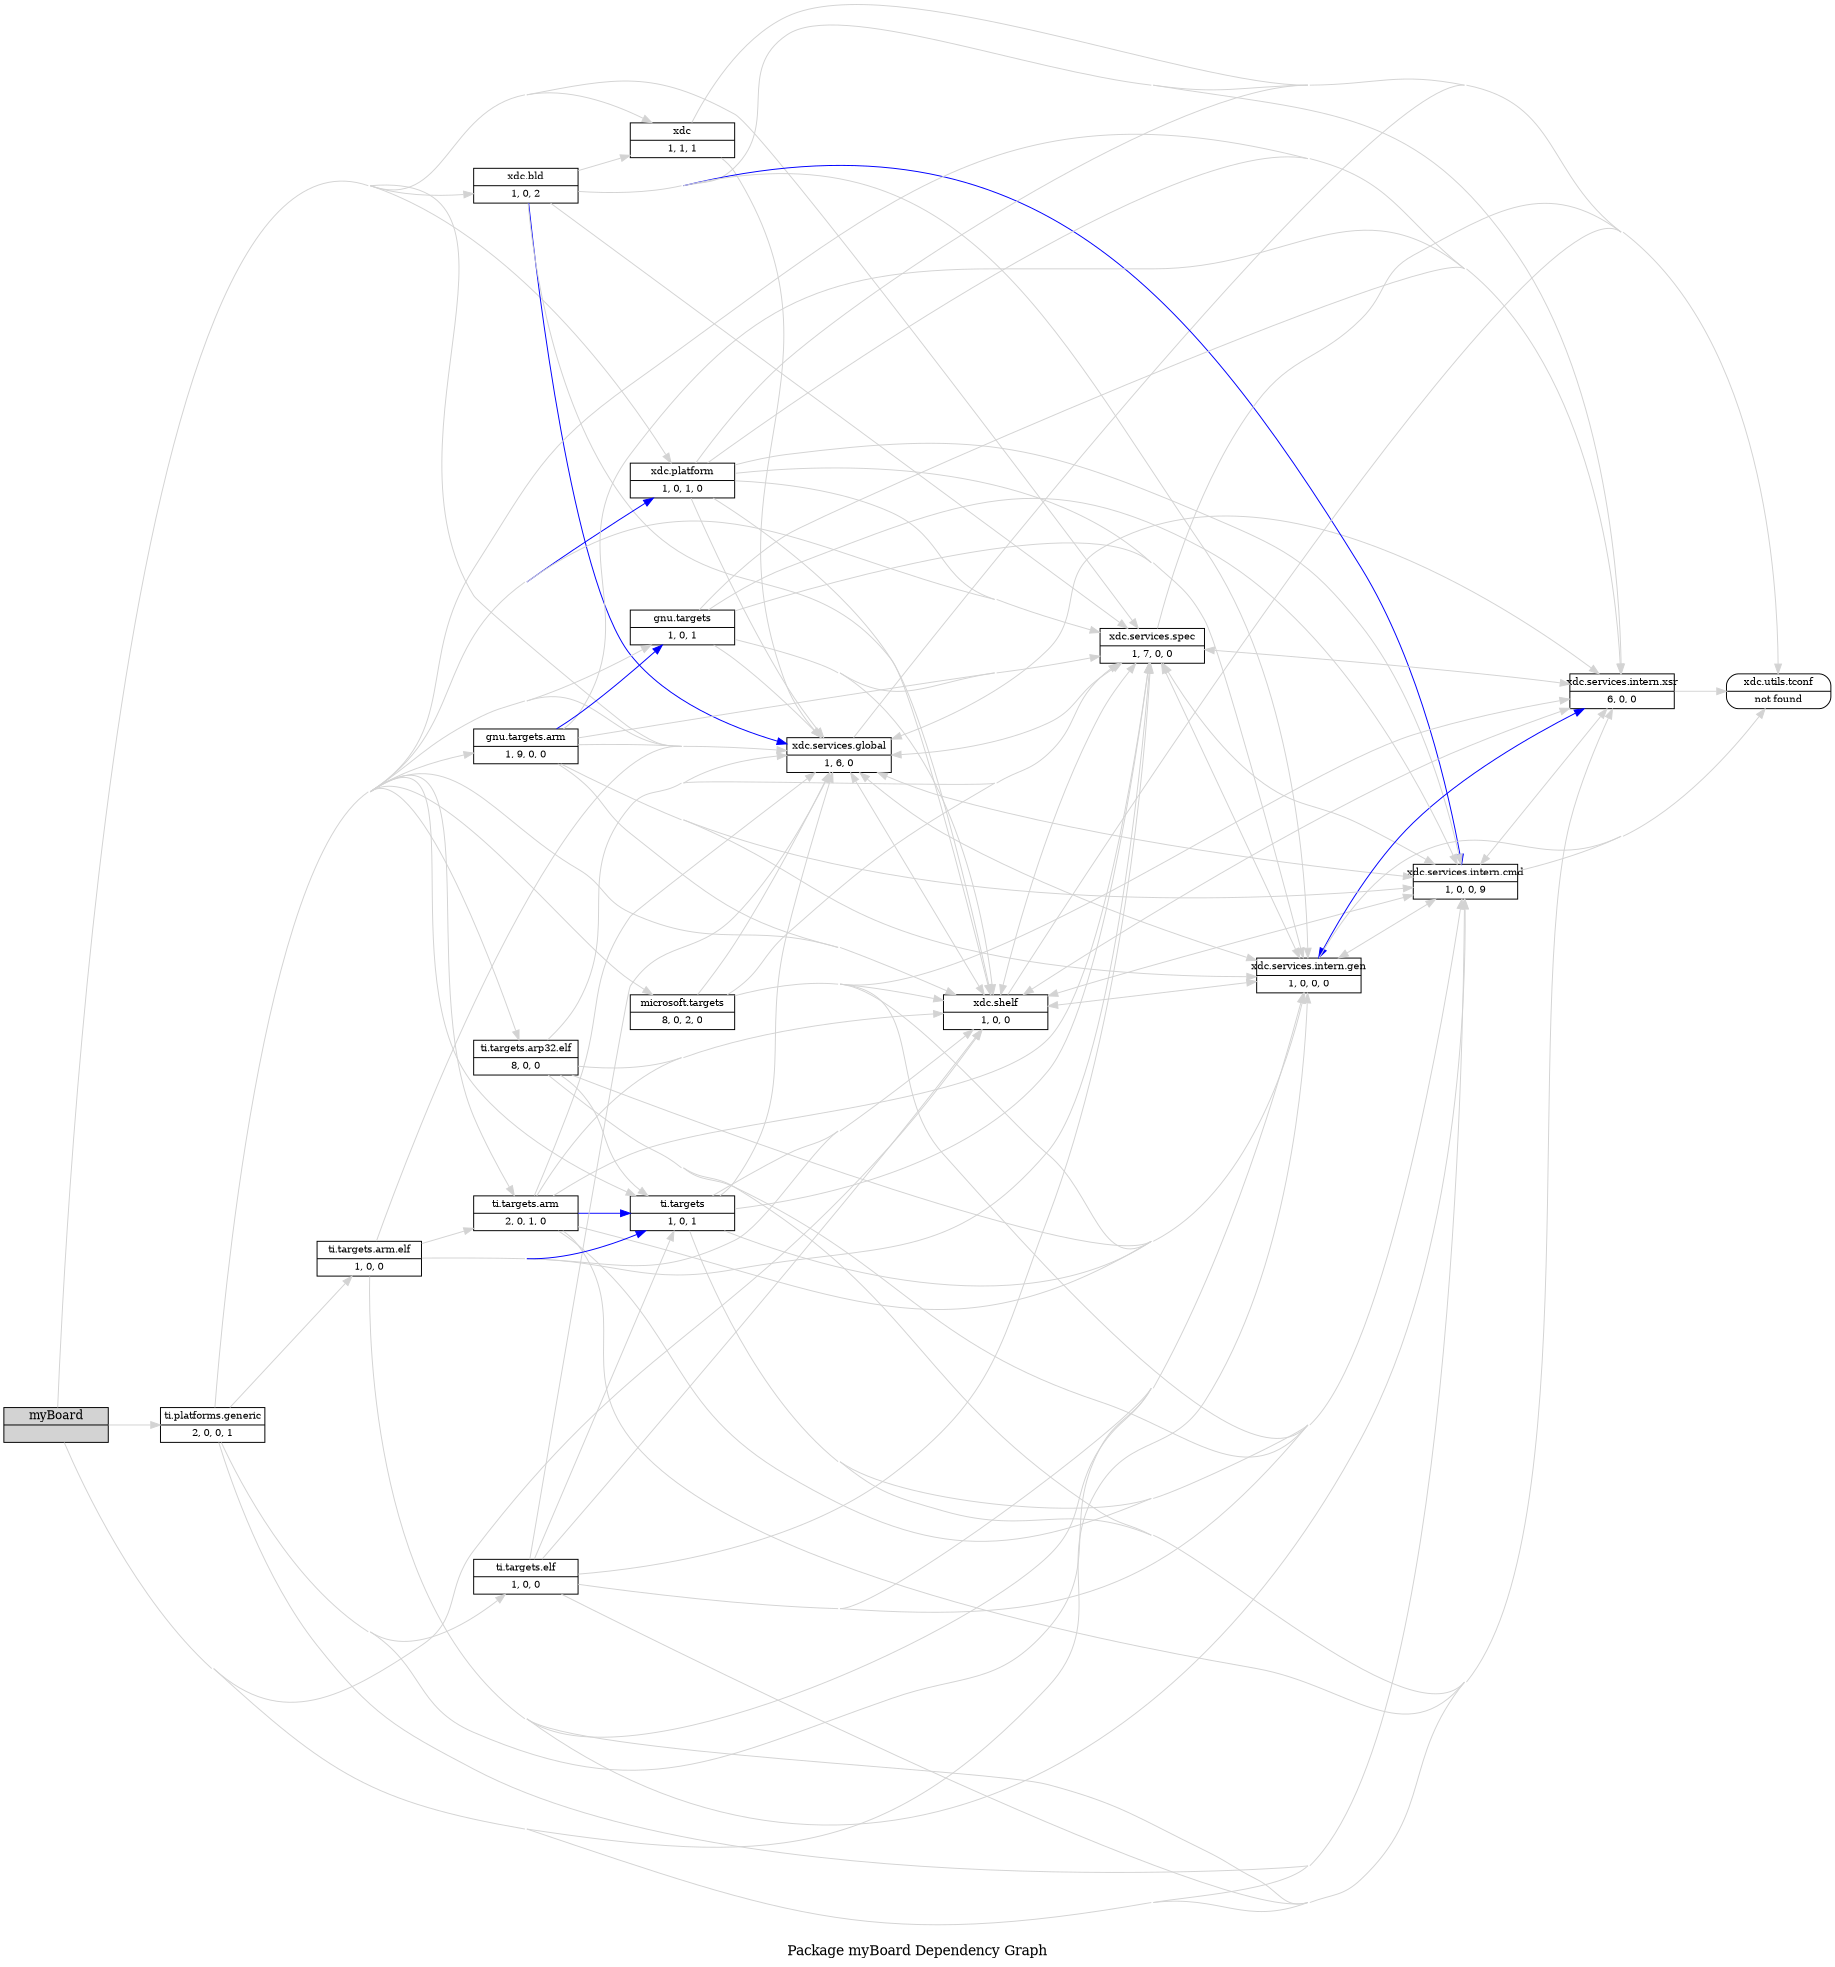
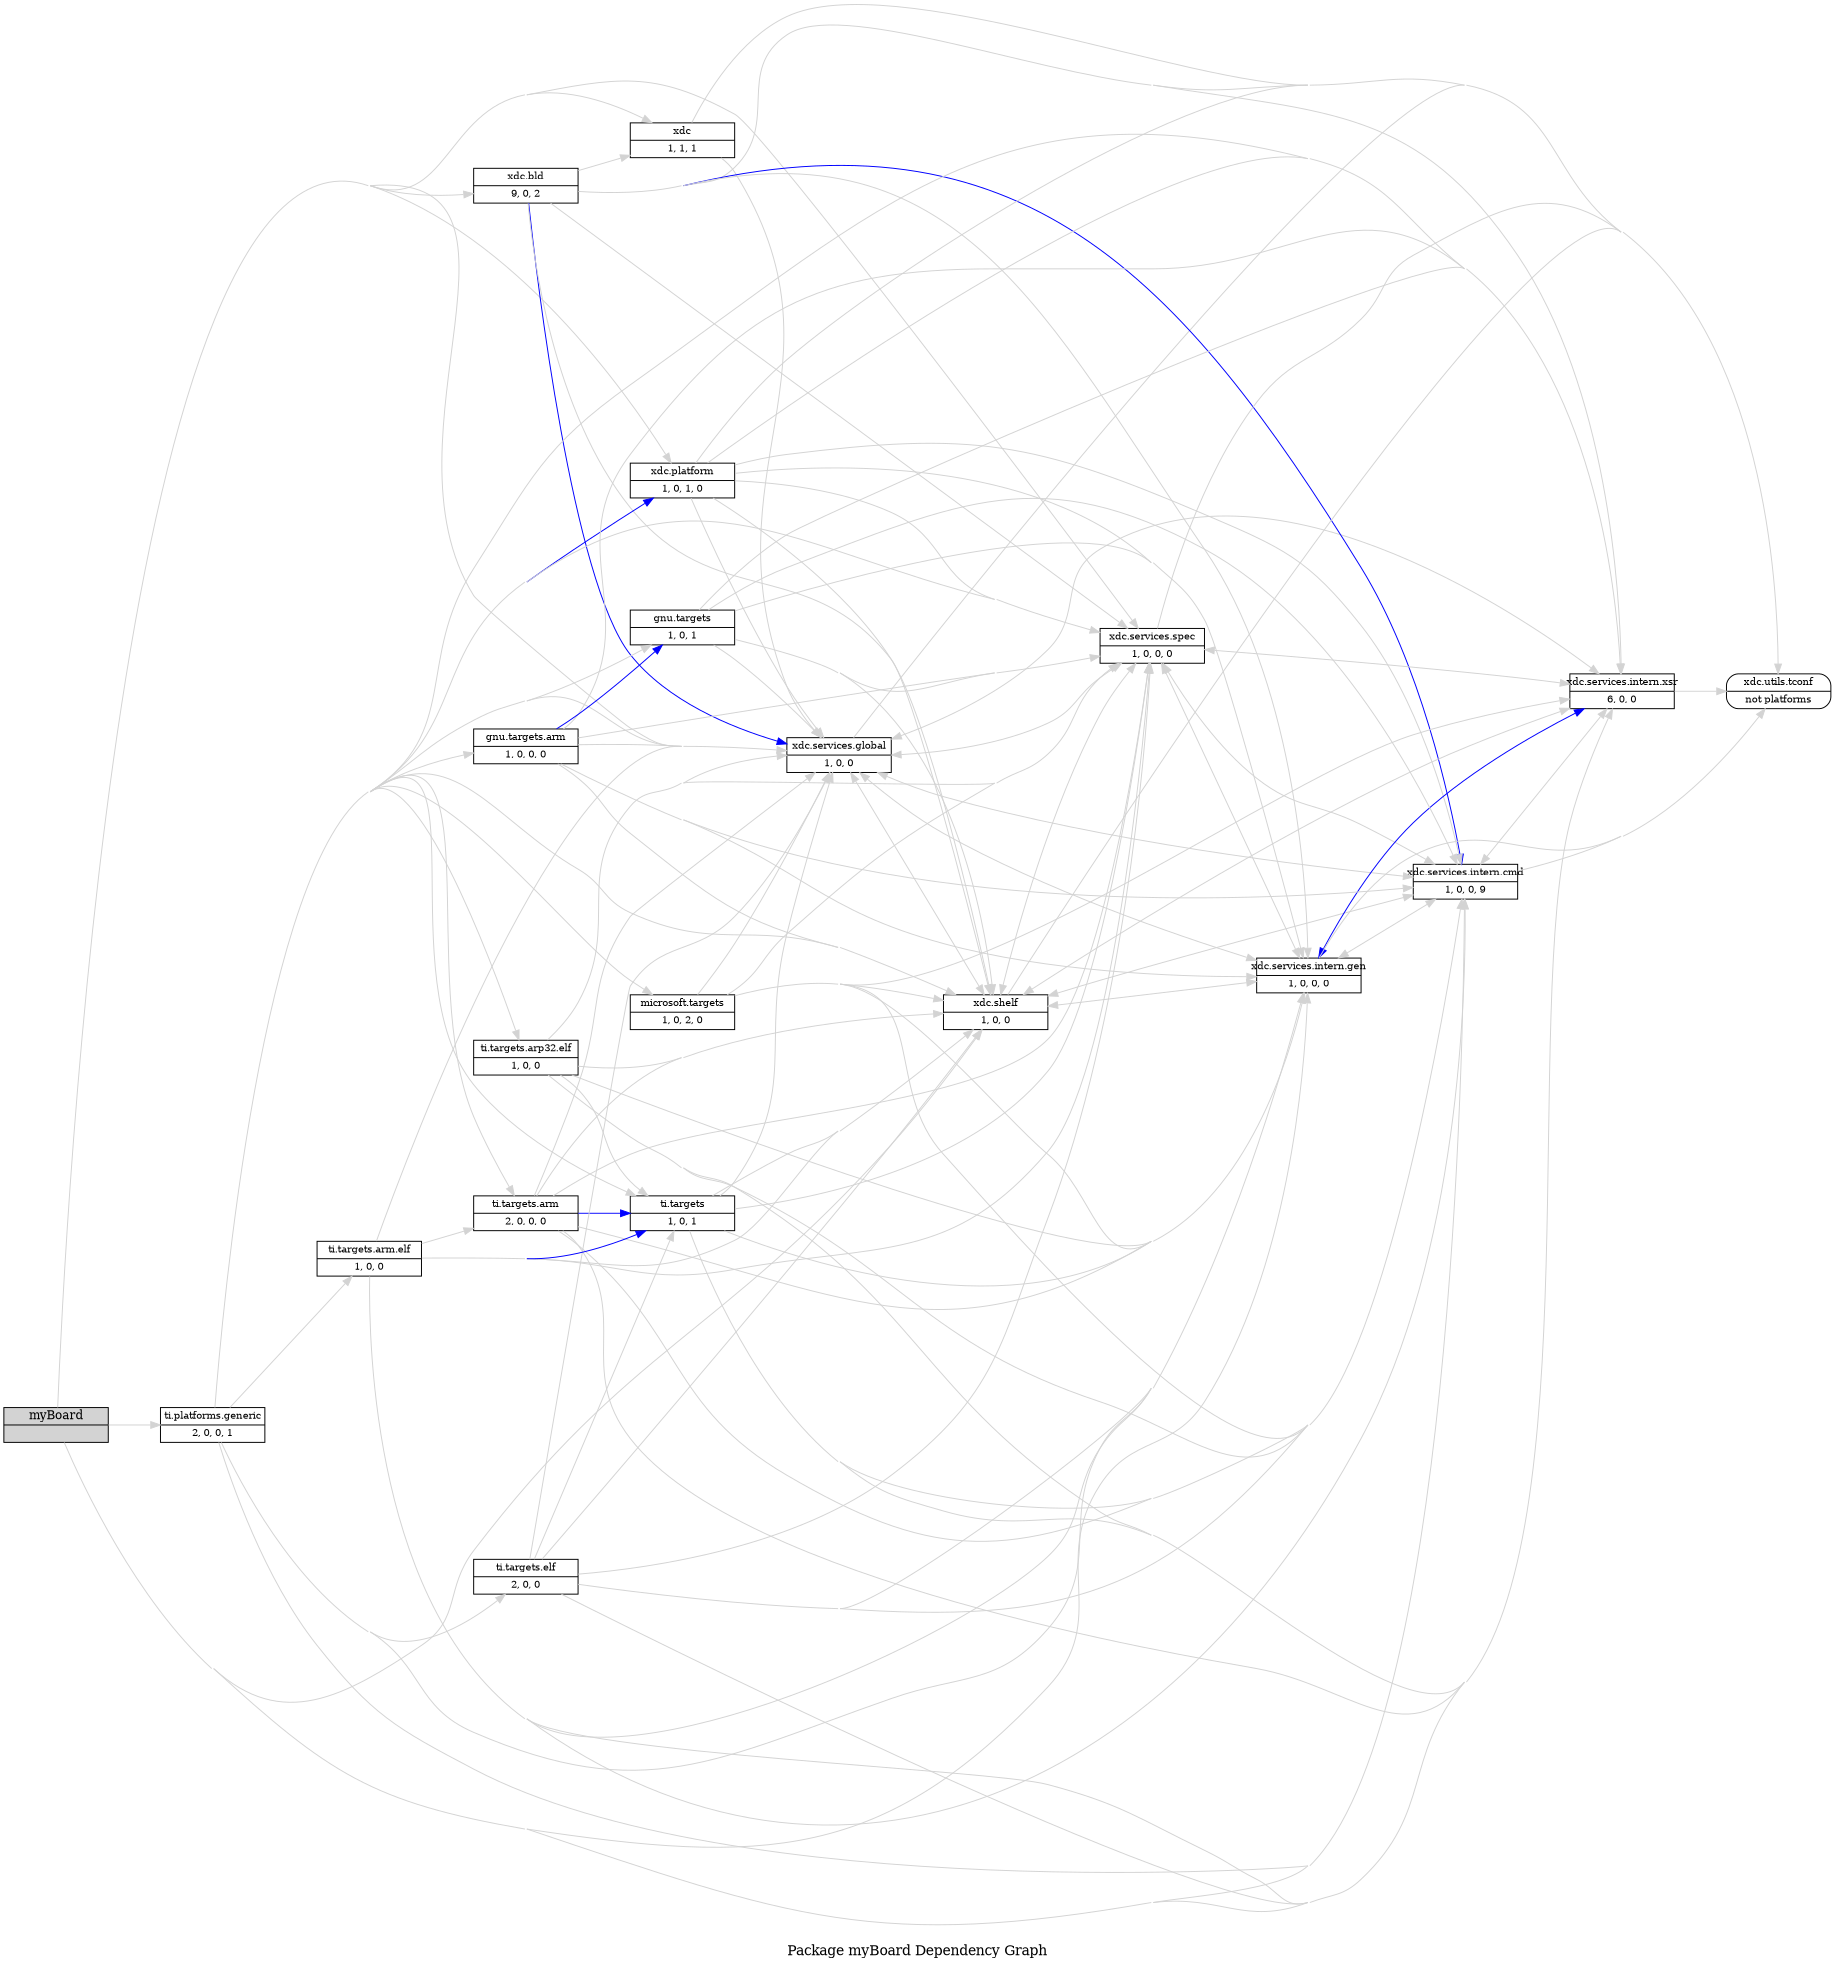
  digraph {
    concentrate=true
    label="\nPackage myBoard Dependency Graph"
    rankdir=LR
    ranksep=.75
    node [color=black fillcolor=white fixedsize=true font=Helvetica fontsize=10 shape=record style=filled]
    edge [color=lightgrey style=solid]
    n1 [fillcolor=lightgrey fontsize=12 label="myBoard|" width=1.5]
    n2 [label="xdc|1, 1, 1" width=1.5]
-   n3 [label="xdc.services.global|1, 6, 0" width=1.5]
-   n4 [label="xdc.bld|1, 0, 2" width=1.5]
+   n3 [label="xdc.services.global|1, 0, 0" width=1.5]
+   n4 [label="xdc.bld|9, 0, 2" width=1.5]
    n5 [label="xdc.platform|1, 0, 1, 0" width=1.5]
    n6 [label="ti.platforms.generic|2, 0, 0, 1" width=1.5]
    n7 [label="xdc.shelf|1, 0, 0" width=1.5]
-   n8 [label="xdc.services.spec|1, 7, 0, 0" width=1.5]
+   n8 [label="xdc.services.spec|1, 0, 0, 0" width=1.5]
    n9 [label="xdc.services.intern.xsr|6, 0, 0" width=1.5]
    n10 [label="xdc.services.intern.cmd|1, 0, 0, 9" width=1.5]
    n11 [label="xdc.services.intern.gen|1, 0, 0, 0" width=1.5]
-   n12 [label="xdc.utils.tconf|not found" style=rounded width=1.5]
+   n12 [label="xdc.utils.tconf|not platforms" style=rounded width=1.5]
    n13 [label="ti.targets|1, 0, 1" width=1.5]
    n14 [label="gnu.targets|1, 0, 1" width=1.5]
-   n15 [label="ti.targets.arm|2, 0, 1, 0" width=1.5]
-   n16 [label="ti.targets.elf|1, 0, 0" width=1.5]
-   n17 [label="ti.targets.arp32.elf|8, 0, 0" width=1.5]
+   n15 [label="ti.targets.arm|2, 0, 0, 0" width=1.5]
+   n16 [label="ti.targets.elf|2, 0, 0" width=1.5]
+   n17 [label="ti.targets.arp32.elf|1, 0, 0" width=1.5]
    n18 [label="ti.targets.arm.elf|1, 0, 0" width=1.5]
-   n19 [label="gnu.targets.arm|1, 9, 0, 0" width=1.5]
-   n20 [label="microsoft.targets|8, 0, 2, 0" width=1.5]
+   n19 [label="gnu.targets.arm|1, 0, 0, 0" width=1.5]
+   n20 [label="microsoft.targets|1, 0, 2, 0" width=1.5]
    n1 -> n2
    n1 -> n3
    n1 -> n4
    n1 -> n5
    n1 -> n6
    n1 -> n7
    n1 -> n8
    n1 -> n9
    n1 -> n10
    n1 -> n11
    n2 -> n3
    n2 -> n12
    n3 -> n7
    n3 -> n8
    n3 -> n9
    n3 -> n10
    n3 -> n11
    n3 -> n12
    n4 -> n2
    n4 -> n3 [color=blue]
    n4 -> n3
    n4 -> n7
    n4 -> n8
    n4 -> n9
    n4 -> n10 [color=blue]
    n4 -> n10
    n4 -> n11
    n4 -> n12
    n5 -> n3
    n5 -> n7
    n5 -> n8
    n5 -> n9
    n5 -> n10
    n5 -> n11
    n5 -> n12
    n6 -> n3
    n6 -> n5 [color=blue]
    n6 -> n5
    n6 -> n7
    n6 -> n8
    n6 -> n9
    n6 -> n10
    n6 -> n11
    n6 -> n13
    n6 -> n14
    n6 -> n15
    n6 -> n16
    n6 -> n17
    n6 -> n18
    n6 -> n19
    n6 -> n20
    n7 -> n3
    n7 -> n8
    n7 -> n9
    n7 -> n10
    n7 -> n11
    n7 -> n12
    n8 -> n3
    n8 -> n7 [color=blue]
    n8 -> n7
    n8 -> n9
    n8 -> n10
    n8 -> n11
    n8 -> n12
    n9 -> n3 [color=blue]
    n9 -> n3
    n9 -> n7
    n9 -> n8
    n9 -> n10
    n9 -> n11
    n9 -> n12
    n10 -> n3 [color=blue]
    n10 -> n3
    n10 -> n7 [color=blue]
    n10 -> n7
    n10 -> n8 [color=blue]
    n10 -> n8
    n10 -> n9
    n10 -> n11 [color=blue]
    n10 -> n11
    n10 -> n12
    n11 -> n3 [color=blue]
    n11 -> n3
    n11 -> n7 [color=blue]
    n11 -> n7
    n11 -> n8 [color=blue]
    n11 -> n8
    n11 -> n9 [color=blue]
    n11 -> n9
    n11 -> n10
    n11 -> n12
    n13 -> n3
    n13 -> n7
    n13 -> n8
    n13 -> n9
    n13 -> n10
    n13 -> n11
    n14 -> n3
    n14 -> n7
    n14 -> n8
    n14 -> n9
    n14 -> n10
    n14 -> n11
    n15 -> n3
    n15 -> n7
    n15 -> n8
    n15 -> n9
    n15 -> n10
    n15 -> n11
    n15 -> n13 [color=blue]
    n15 -> n13
    n16 -> n3
    n16 -> n7
    n16 -> n8
    n16 -> n9
    n16 -> n10
    n16 -> n11
    n16 -> n13
    n17 -> n3
    n17 -> n7
    n17 -> n8
    n17 -> n9
    n17 -> n10
    n17 -> n11
    n17 -> n13
    n18 -> n3
    n18 -> n7
    n18 -> n8
    n18 -> n9
    n18 -> n10
    n18 -> n11
    n18 -> n13 [color=blue]
    n18 -> n13
    n18 -> n15
    n19 -> n3
    n19 -> n7
    n19 -> n8
    n19 -> n9
    n19 -> n10
    n19 -> n11
    n19 -> n14 [color=blue]
    n19 -> n14
    n20 -> n3
    n20 -> n7
    n20 -> n8
    n20 -> n9
    n20 -> n10
    n20 -> n11
  }
